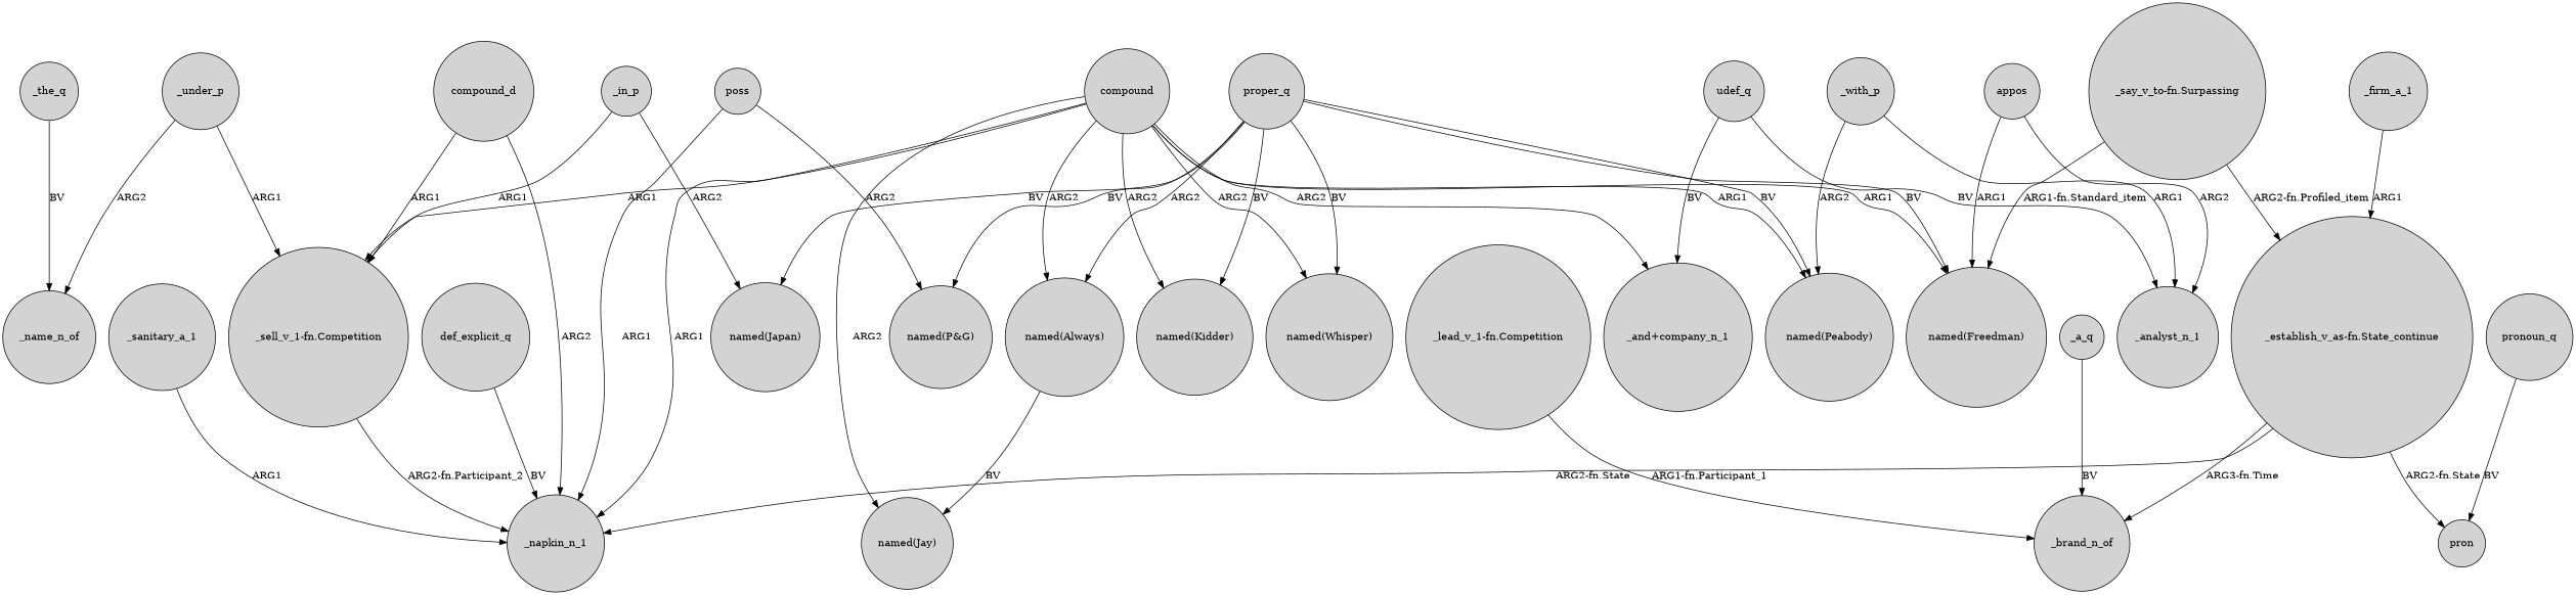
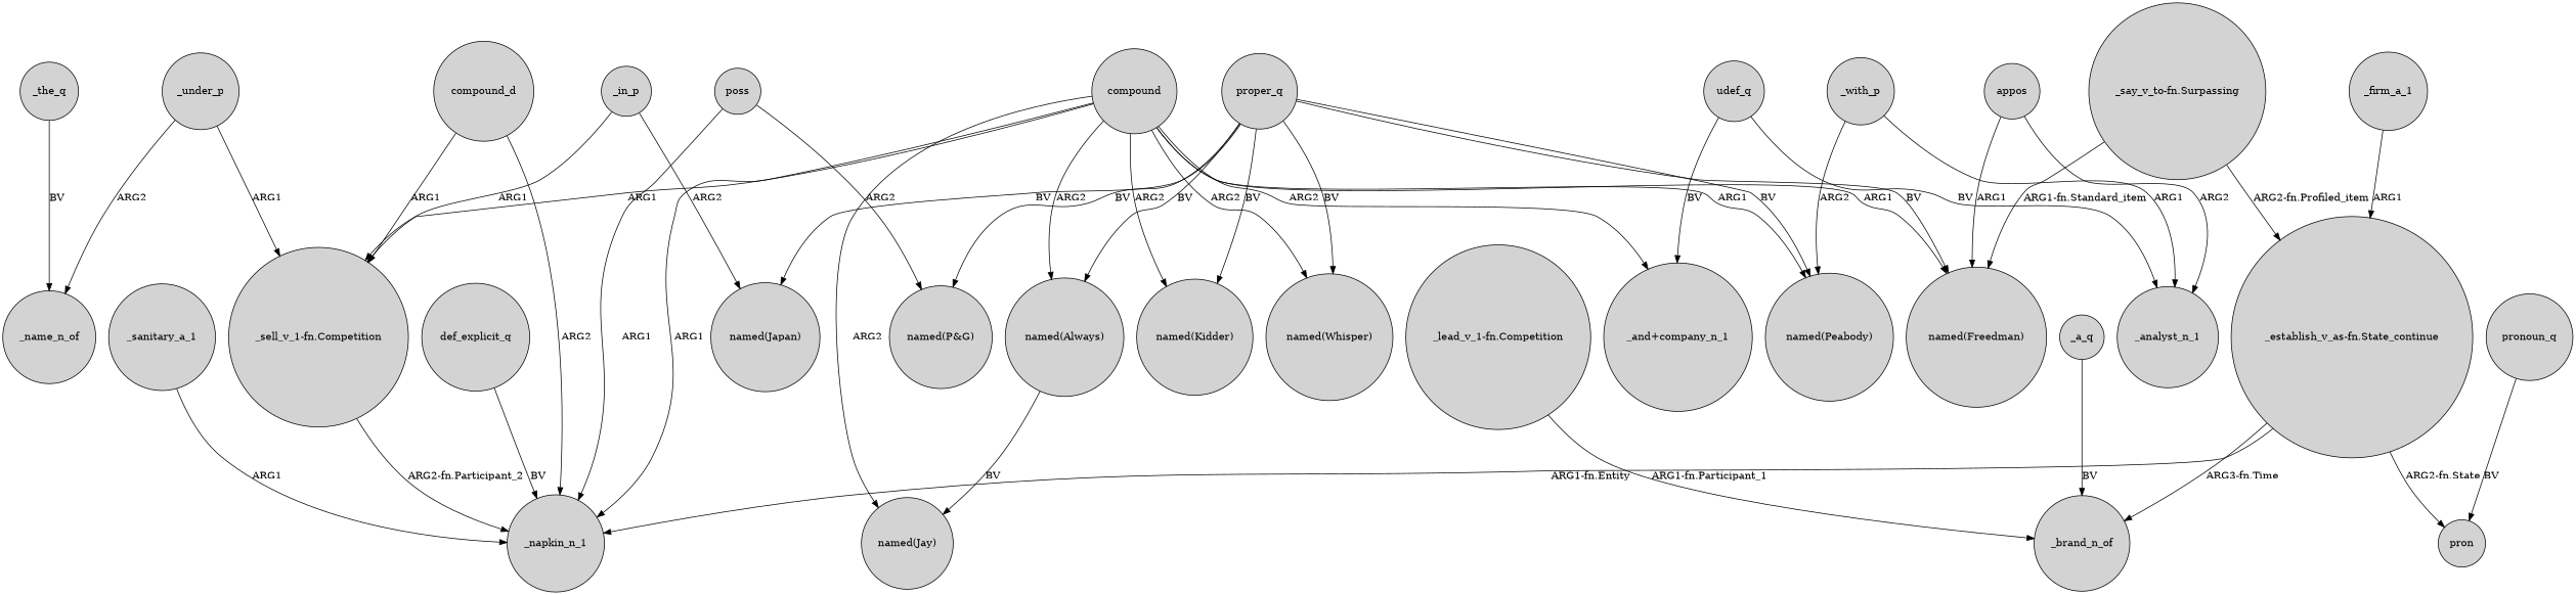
  digraph {
    node [shape=circle style=filled]
    _under_p
    _name_n_of
    "_sell_v_1-fn.Competition"
    _napkin_n_1
    "_establish_v_as-fn.State_continue"
    _brand_n_of
    pron
    "_say_v_to-fn.Surpassing"
    "named(Freedman)"
    def_explicit_q
    compound
    "named(Peabody)"
    "named(Always)"
    "_and+company_n_1"
    "named(Jay)"
    "named(Whisper)"
    "named(Kidder)"
    proper_q
    "named(P&G)"
    "named(Japan)"
    _a_q
    udef_q
    _analyst_n_1
    n24 [label=compound_d]
    _sanitary_a_1
    _with_p
    "_lead_v_1-fn.Competition"
    pronoun_q
    appos
    _firm_a_1
    poss
    _in_p
    _the_q
    _under_p -> _name_n_of [label=ARG2]
    _under_p -> "_sell_v_1-fn.Competition" [label=ARG1]
    "_sell_v_1-fn.Competition" -> _napkin_n_1 [label="ARG2-fn.Participant_2"]
-   "_establish_v_as-fn.State_continue" -> _napkin_n_1 [label="ARG2-fn.State"]
+   "_establish_v_as-fn.State_continue" -> _napkin_n_1 [label="ARG1-fn.Entity"]
    "_establish_v_as-fn.State_continue" -> _brand_n_of [label="ARG3-fn.Time"]
    "_establish_v_as-fn.State_continue" -> pron [label="ARG2-fn.State"]
    "_say_v_to-fn.Surpassing" -> "_establish_v_as-fn.State_continue" [label="ARG2-fn.Profiled_item"]
    "_say_v_to-fn.Surpassing" -> "named(Freedman)" [label="ARG1-fn.Standard_item"]
    def_explicit_q -> _napkin_n_1 [label=BV]
    compound -> "_sell_v_1-fn.Competition" [label=ARG1]
    compound -> _napkin_n_1 [label=ARG1]
    compound -> "named(Freedman)" [label=ARG1]
    compound -> "named(Peabody)" [label=ARG1]
    compound -> "named(Always)" [label=ARG2]
    compound -> "_and+company_n_1" [label=ARG2]
    compound -> "named(Jay)" [label=ARG2]
    compound -> "named(Whisper)" [label=ARG2]
    compound -> "named(Kidder)" [label=ARG2]
    "named(Always)" -> "named(Jay)" [label=BV]
    proper_q -> "named(Freedman)" [label=BV]
    proper_q -> "named(Peabody)" [label=BV]
-   proper_q -> "named(Always)" [label=ARG2]
+   proper_q -> "named(Always)" [label=BV]
    proper_q -> "named(Whisper)" [label=BV]
    proper_q -> "named(Kidder)" [label=BV]
    proper_q -> "named(P&G)" [label=BV]
    proper_q -> "named(Japan)" [label=BV]
    _a_q -> _brand_n_of [label=BV]
    udef_q -> "_and+company_n_1" [label=BV]
    udef_q -> _analyst_n_1 [label=BV]
    n24 -> "_sell_v_1-fn.Competition" [label=ARG1]
    n24 -> _napkin_n_1 [label=ARG2]
    _sanitary_a_1 -> _napkin_n_1 [label=ARG1]
    _with_p -> "named(Peabody)" [label=ARG2]
    _with_p -> _analyst_n_1 [label=ARG1]
    "_lead_v_1-fn.Competition" -> _brand_n_of [label="ARG1-fn.Participant_1"]
    pronoun_q -> pron [label=BV]
    appos -> "named(Freedman)" [label=ARG1]
    appos -> _analyst_n_1 [label=ARG2]
    _firm_a_1 -> "_establish_v_as-fn.State_continue" [label=ARG1]
    poss -> _napkin_n_1 [label=ARG1]
    poss -> "named(P&G)" [label=ARG2]
    _in_p -> "_sell_v_1-fn.Competition" [label=ARG1]
    _in_p -> "named(Japan)" [label=ARG2]
    _the_q -> _name_n_of [label=BV]
  }
